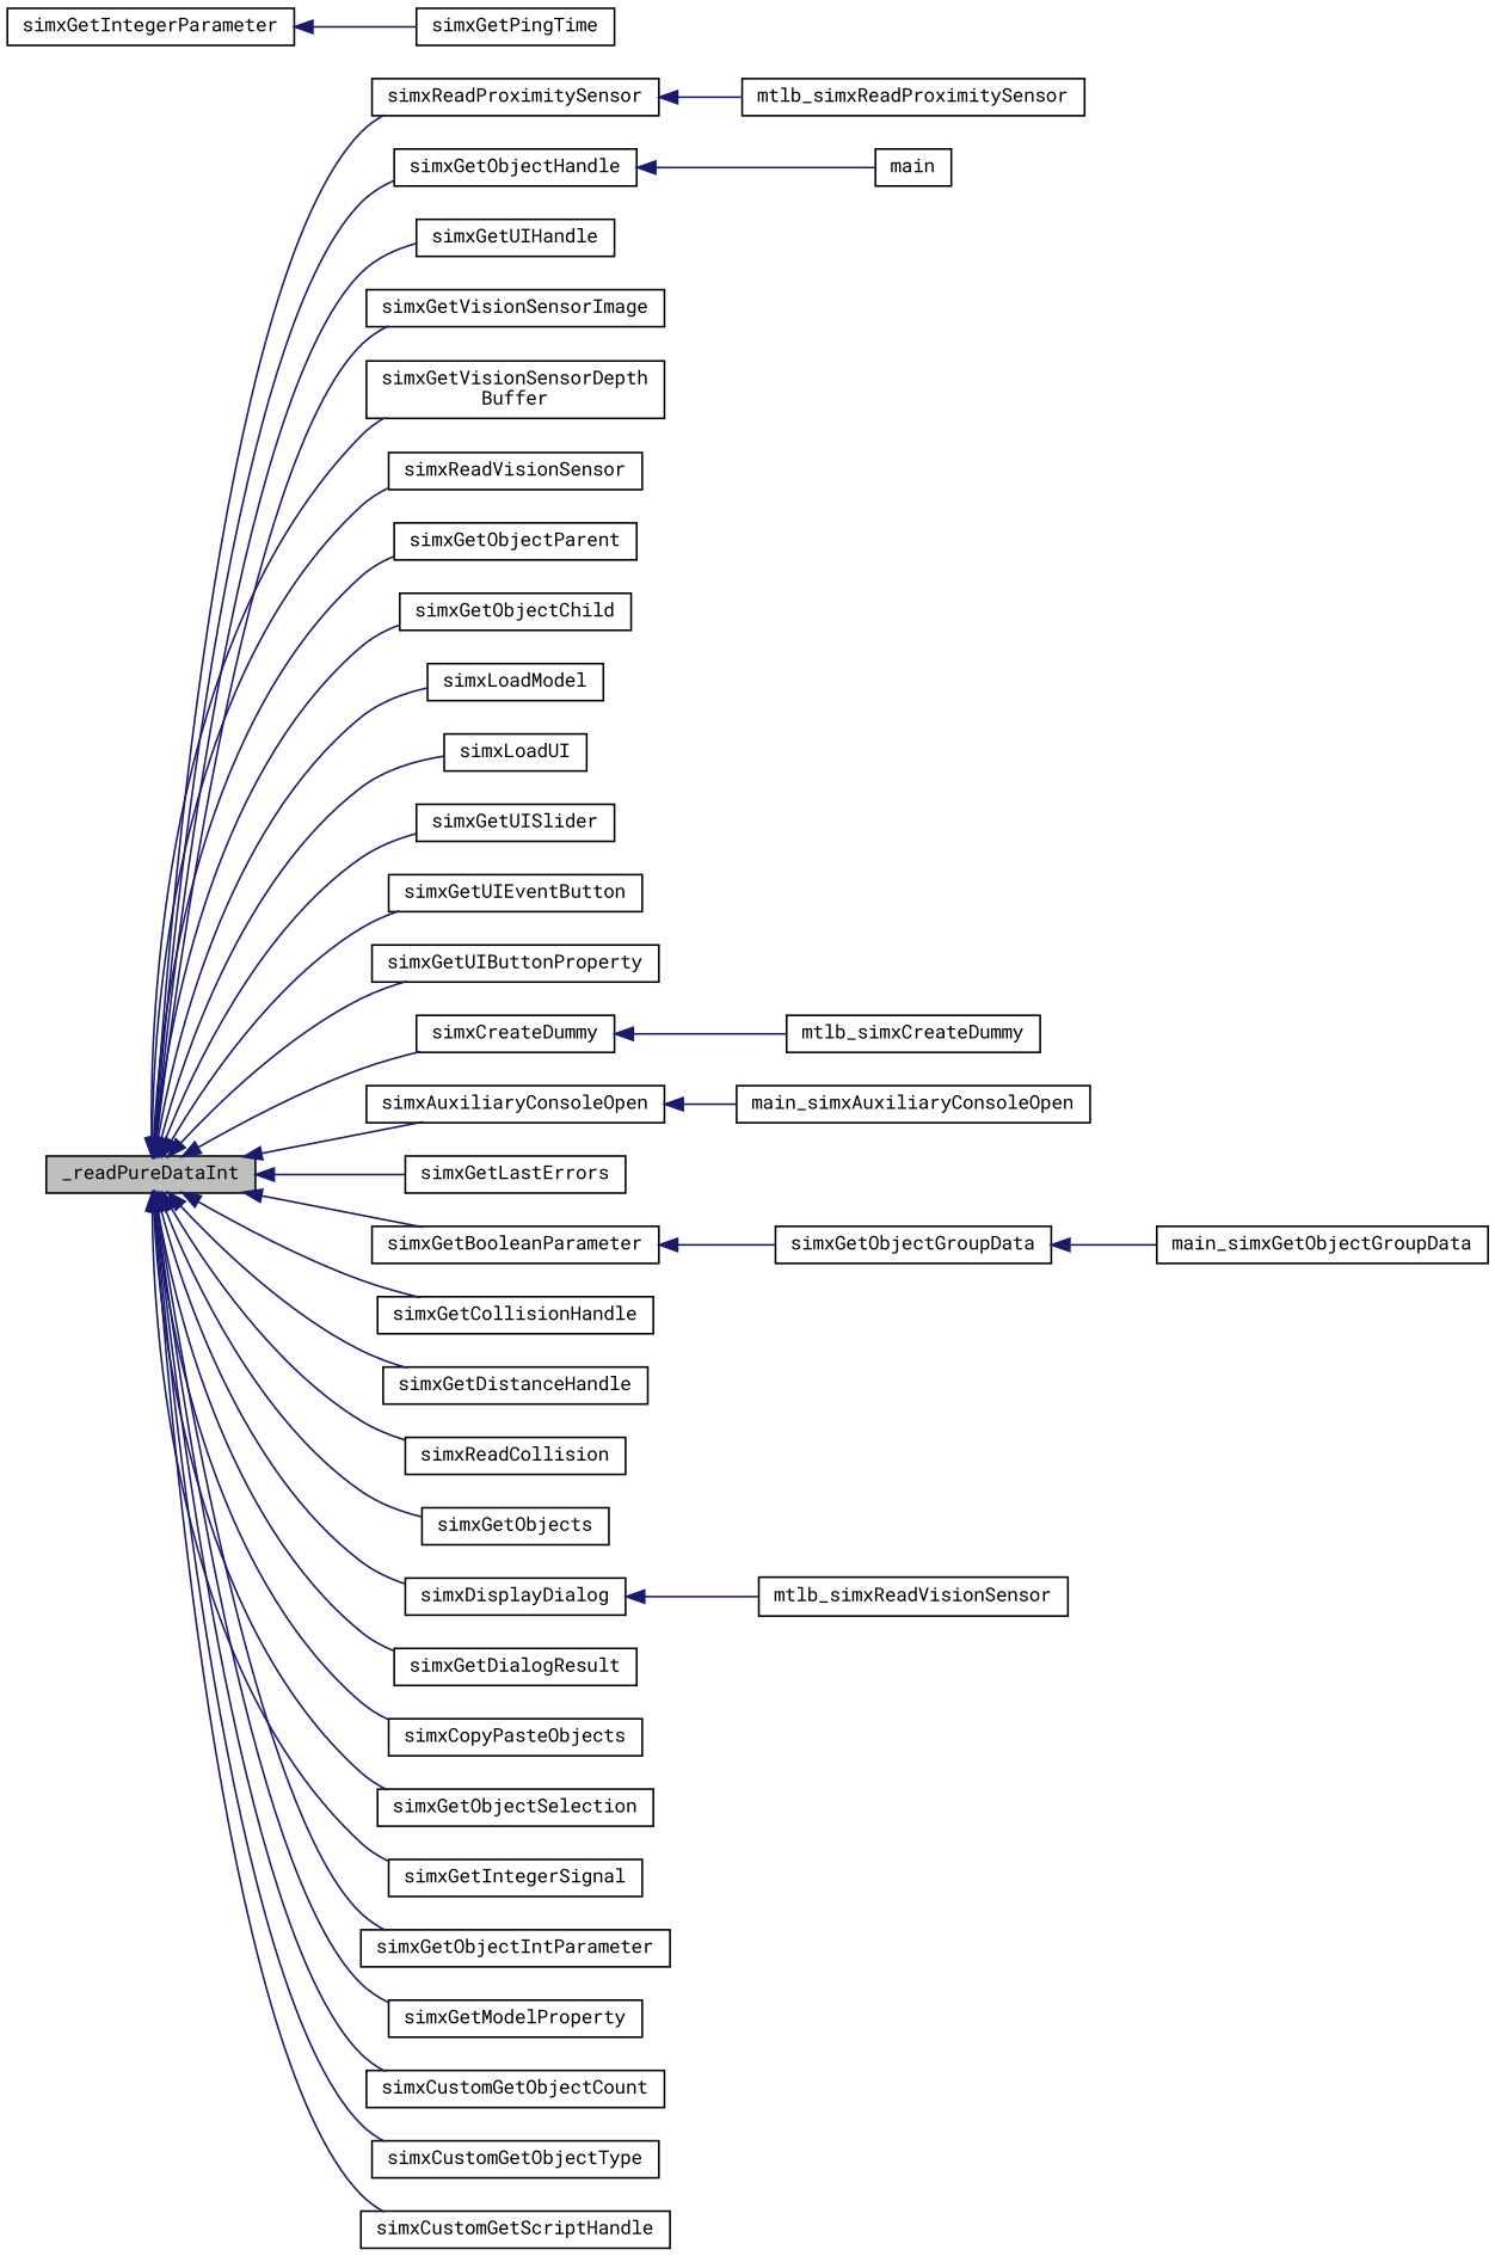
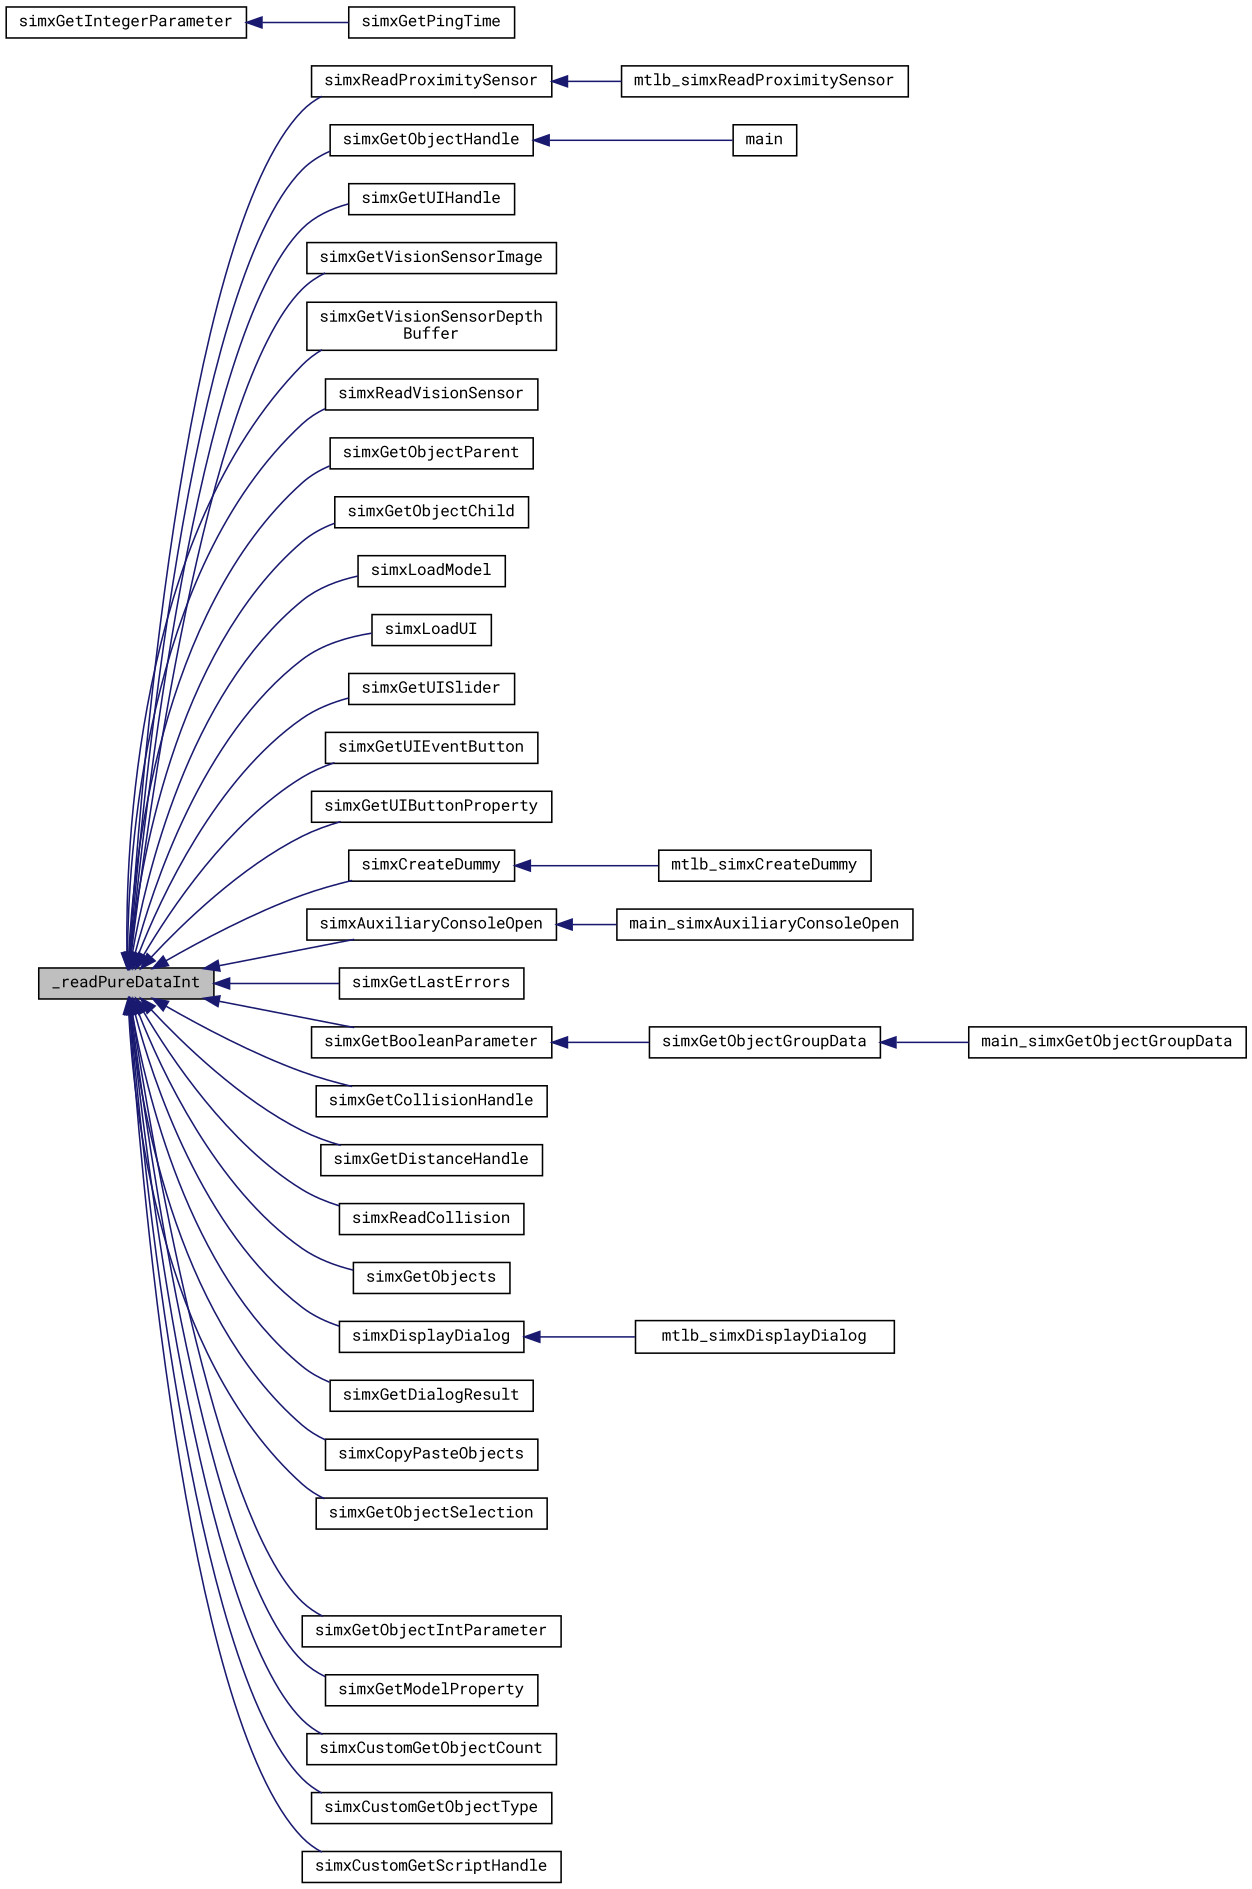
  digraph {
    fontname="Roboto Mono"
    rankdir=LR
    node [color=black fillcolor=white fontname="Roboto Mono" fontsize=10 shape=record style=filled]
    edge [color=midnightblue dir=back fontname="Roboto Mono" fontsize=10 labelfontname=Helvetica labelfontsize=10 style=solid]
    n1 [fillcolor=grey75 fontcolor=black height=0.2 label=_readPureDataInt width=0.4]
    n2 [height=0.2 label=simxReadProximitySensor width=0.4]
    n3 [height=0.2 label=simxGetObjectHandle width=0.4]
    n4 [height=0.2 label=simxGetUIHandle width=0.4]
    n5 [height=0.2 label=simxGetVisionSensorImage width=0.4]
    n6 [height=0.2 label="simxGetVisionSensorDepth\lBuffer" width=0.4]
    n7 [height=0.2 label=simxReadVisionSensor width=0.4]
    n8 [height=0.2 label=simxGetObjectParent width=0.4]
    n9 [height=0.2 label=simxGetObjectChild width=0.4]
    n10 [height=0.2 label=simxLoadModel width=0.4]
    n11 [height=0.2 label=simxLoadUI width=0.4]
    n12 [height=0.2 label=simxGetUISlider width=0.4]
    n13 [height=0.2 label=simxGetUIEventButton width=0.4]
    n14 [height=0.2 label=simxGetUIButtonProperty width=0.4]
    n15 [height=0.2 label=simxCreateDummy width=0.4]
    n16 [height=0.2 label=simxAuxiliaryConsoleOpen width=0.4]
    n17 [height=0.2 label=simxGetLastErrors width=0.4]
    n18 [height=0.2 label=simxGetBooleanParameter width=0.4]
    n19 [height=0.2 label=simxGetCollisionHandle width=0.4]
    n20 [height=0.2 label=simxGetDistanceHandle width=0.4]
    n21 [height=0.2 label=simxReadCollision width=0.4]
    n22 [height=0.2 label=simxGetObjects width=0.4]
    n23 [height=0.2 label=simxDisplayDialog width=0.4]
    n24 [height=0.2 label=simxGetDialogResult width=0.4]
    n25 [height=0.2 label=simxCopyPasteObjects width=0.4]
    n26 [height=0.2 label=simxGetObjectSelection width=0.4]
-   n27 [height=0.2 label=simxGetIntegerSignal width=0.4]
    n28 [height=0.2 label=simxGetObjectIntParameter width=0.4]
    n29 [height=0.2 label=simxGetModelProperty width=0.4]
    n30 [height=0.2 label=simxCustomGetObjectCount width=0.4]
    n31 [height=0.2 label=simxCustomGetObjectType width=0.4]
    n32 [height=0.2 label=simxCustomGetScriptHandle width=0.4]
    n33 [height=0.2 label=mtlb_simxReadProximitySensor width=0.4]
    n34 [height=0.2 label=main width=0.4]
    n35 [height=0.2 label=mtlb_simxCreateDummy width=0.4]
    n36 [height=0.2 label=main_simxAuxiliaryConsoleOpen width=0.4]
    n37 [height=0.2 label=simxGetObjectGroupData width=0.4]
    n38 [height=0.2 label=simxGetIntegerParameter width=0.4]
    n39 [height=0.2 label=simxGetPingTime width=0.4]
-   n40 [height=0.2 label=mtlb_simxReadVisionSensor width=0.4]
+   n40 [height=0.2 label=mtlb_simxDisplayDialog width=0.4]
    n41 [height=0.2 label=main_simxGetObjectGroupData width=0.4]
    n1 -> n2
    n1 -> n3
    n1 -> n4
    n1 -> n5
    n1 -> n6
    n1 -> n7
    n1 -> n8
    n1 -> n9
    n1 -> n10
    n1 -> n11
    n1 -> n12
    n1 -> n13
    n1 -> n14
    n1 -> n15
    n1 -> n16
    n1 -> n17
    n1 -> n18
    n1 -> n19
    n1 -> n20
    n1 -> n21
    n1 -> n22
    n1 -> n23
    n1 -> n24
    n1 -> n25
    n1 -> n26
-   n1 -> n27
    n1 -> n28
    n1 -> n29
    n1 -> n30
    n1 -> n31
    n1 -> n32
    n2 -> n33
    n3 -> n34
    n15 -> n35
    n16 -> n36
    n18 -> n37
    n23 -> n40
    n37 -> n41
    n38 -> n39
  }
